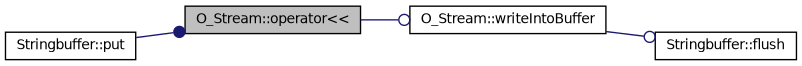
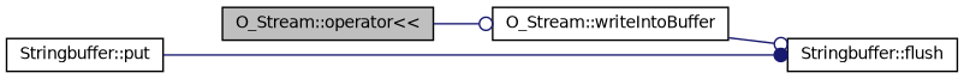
  digraph {
    rankdir=LR
    node [color=black fontname=Helvetica fontsize=10 shape=record]
    edge [arrowhead=odot color=midnightblue fontname=Helvetica fontsize=10 labelfontname=Helvetica labelfontsize=10 style=solid]
    n1 [fillcolor=grey75 fontcolor=black height=0.2 label="O_Stream::operator\<\<" style=filled width=0.4]
    n2 [height=0.2 label="O_Stream::writeIntoBuffer" width=0.4]
    n3 [height=0.2 label="Stringbuffer::flush" width=0.4]
    n4 [height=0.2 label="Stringbuffer::put" width=0.4]
    n1 -> n2
    n2 -> n3
-   n4 -> n1 [arrowhead=dot]
+   n4 -> n3 [arrowhead=dot]
  }
